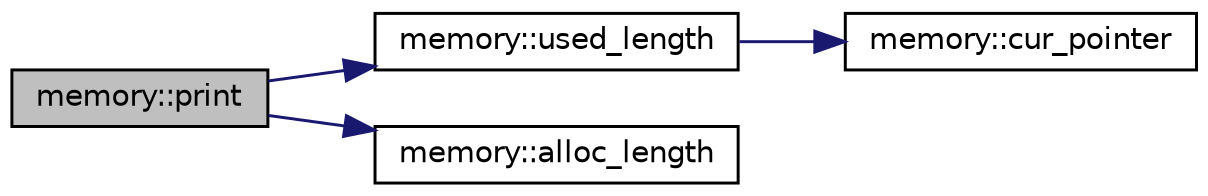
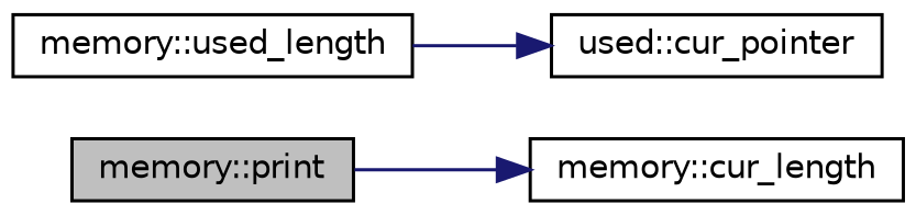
  digraph {
    rankdir=LR
    node [color=black fillcolor=white fontname=Helvetica fontsize=10 shape=record style=filled]
    edge [color=midnightblue fontname=Helvetica fontsize=10 labelfontname=Helvetica labelfontsize=10 style=solid]
    n1 [fillcolor=grey75 fontcolor=black height=0.2 label="memory::print" width=0.4]
    n2 [height=0.2 label="memory::used_length" width=0.4]
-   n3 [height=0.2 label="memory::alloc_length" width=0.4]
-   n4 [height=0.2 label="memory::cur_pointer" width=0.4]
-   n1 -> n2
+   n3 [height=0.2 label="memory::cur_length" width=0.4]
+   n4 [height=0.2 label="used::cur_pointer" width=0.4]
    n1 -> n3
    n2 -> n4
  }
